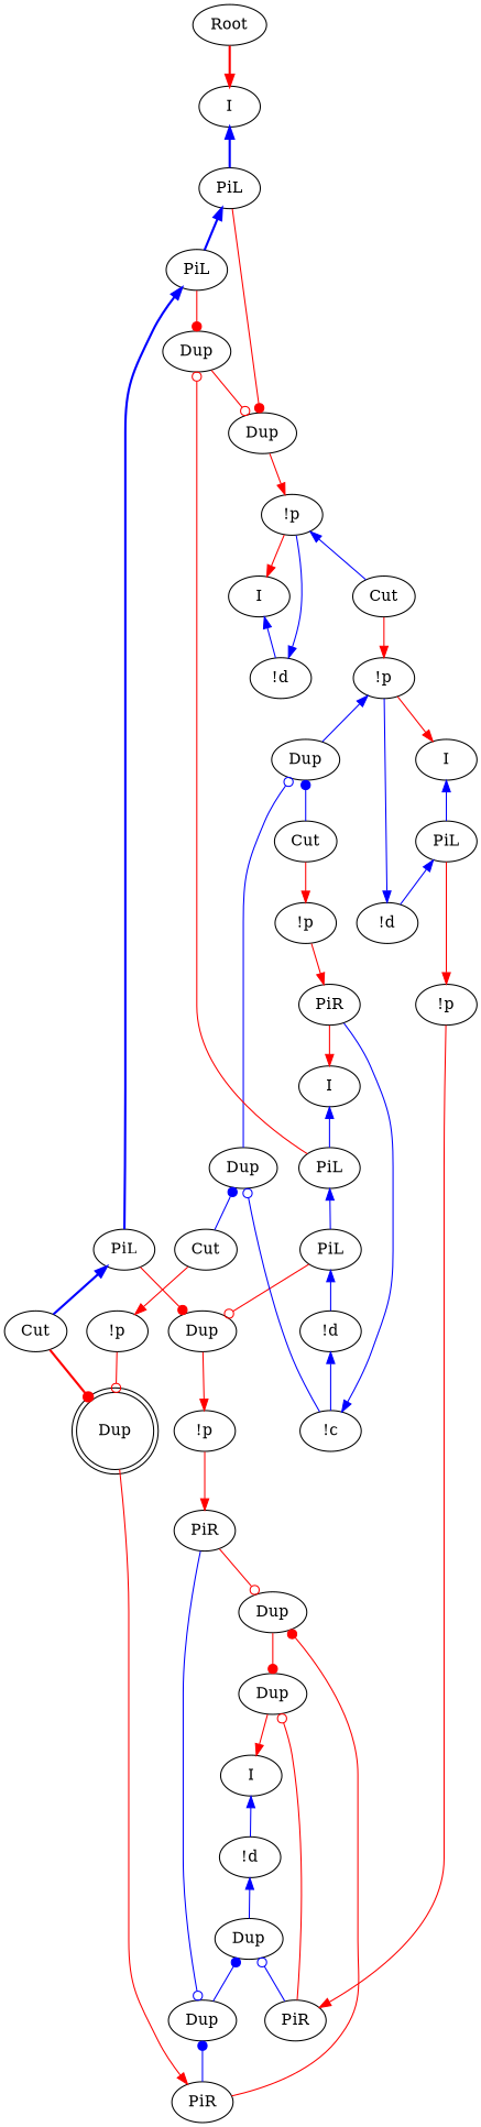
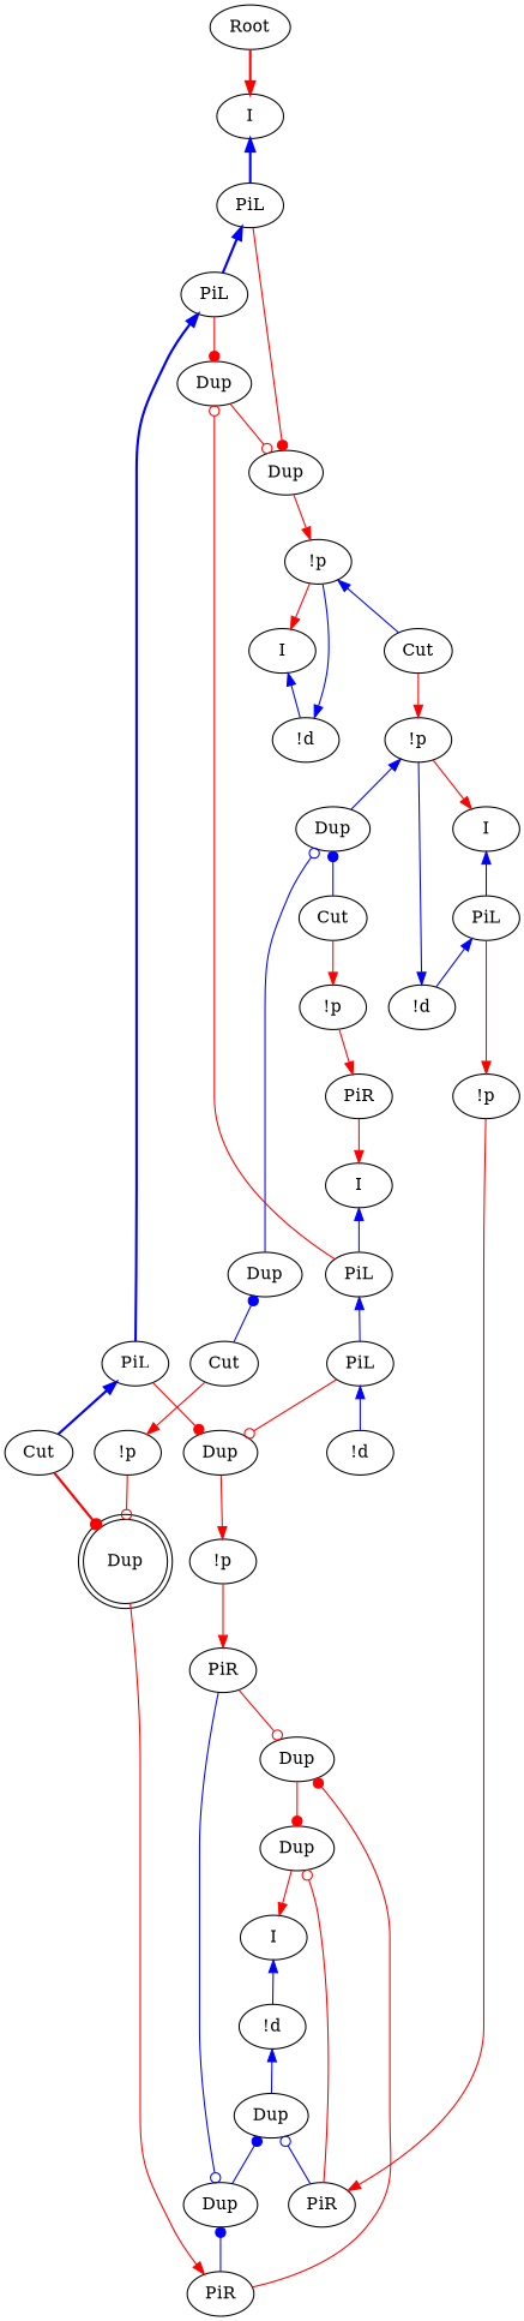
  digraph {
    edge [color=red]
    n1 [label=Root]
    n2 [label=I]
    n3 [label="!p"]
    n4 [label=I]
    n5 [label=Cut]
    n6 [label="!d"]
    n7 [label=I]
    n8 [label="!d"]
    n9 [label=Dup]
    n10 [label="!p"]
    n11 [label=I]
    n12 [label=Dup]
    n13 [label="!d"]
    n14 [label=PiL]
    n15 [label="!p"]
    n16 [label=PiL]
    n17 [label="!p"]
    n18 [label=PiR]
    n19 [label=Cut]
    n20 [label=I]
-   n21 [label="!c"]
    n22 [label="!d"]
    n23 [label=PiL]
    n24 [label=Dup]
    n25 [label=Cut]
    n26 [label=PiL]
    n27 [label=PiL]
    n28 [label=Dup]
    n29 [label=PiL]
    n30 [label=Dup]
    n31 [label=Cut]
    n32 [label="!p"]
    n33 [label=Dup]
    n34 [label=PiR]
    n35 [label=PiR]
    n36 [label=Dup shape=doublecircle]
    n37 [label=PiR]
    n38 [label="!p"]
    n39 [label=Dup]
    n40 [label=Dup]
    n41 [label=Dup]
    n1 -> n2 [penwidth=2]
    n2 -> n16 [color=blue dir=back penwidth=2]
    n3 -> n4
    n3 -> n5 [color=blue dir=back]
    n4 -> n6 [color=blue dir=back]
    n5 -> n10
    n6 -> n3 [color=blue dir=back]
    n7 -> n8 [color=blue dir=back]
    n8 -> n9 [color=blue dir=back]
    n9 -> n34 [arrowtail=odot color=blue dir=back]
    n9 -> n40 [arrowtail=dot color=blue dir=back]
    n10 -> n11
    n10 -> n12 [color=blue dir=back]
    n11 -> n14 [color=blue dir=back]
    n12 -> n19 [arrowtail=dot color=blue dir=back]
    n12 -> n30 [arrowtail=odot color=blue dir=back]
    n13 -> n10 [color=blue dir=back]
    n14 -> n13 [color=blue dir=back]
    n14 -> n15
    n15 -> n34
    n16 -> n27 [color=blue dir=back penwidth=2]
    n16 -> n33 [arrowhead=dot]
    n17 -> n18
    n18 -> n20
    n19 -> n17
    n20 -> n29 [color=blue dir=back]
-   n21 -> n18 [color=blue dir=back]
-   n22 -> n21 [color=blue dir=back]
    n23 -> n24 [arrowhead=dot]
    n23 -> n25 [color=blue dir=back penwidth=2]
    n24 -> n32
    n25 -> n36 [arrowhead=dot penwidth=2]
    n26 -> n22 [color=blue dir=back]
    n26 -> n24 [arrowhead=odot]
    n27 -> n23 [color=blue dir=back penwidth=2]
    n27 -> n28 [arrowhead=dot]
    n28 -> n33 [arrowhead=odot]
    n29 -> n26 [color=blue dir=back]
    n29 -> n28 [arrowhead=odot]
-   n30 -> n21 [arrowtail=odot color=blue dir=back]
    n30 -> n31 [arrowtail=dot color=blue dir=back]
    n31 -> n38
    n32 -> n35
    n33 -> n3
    n34 -> n39 [arrowhead=odot]
    n35 -> n41 [arrowhead=odot]
    n36 -> n37
    n37 -> n41 [arrowhead=dot]
    n38 -> n36 [arrowhead=odot]
    n39 -> n7
    n40 -> n35 [arrowtail=odot color=blue dir=back]
    n40 -> n37 [arrowtail=dot color=blue dir=back]
    n41 -> n39 [arrowhead=dot]
  }
